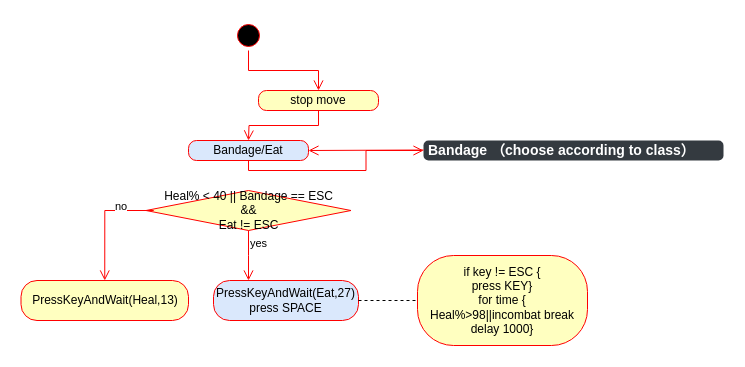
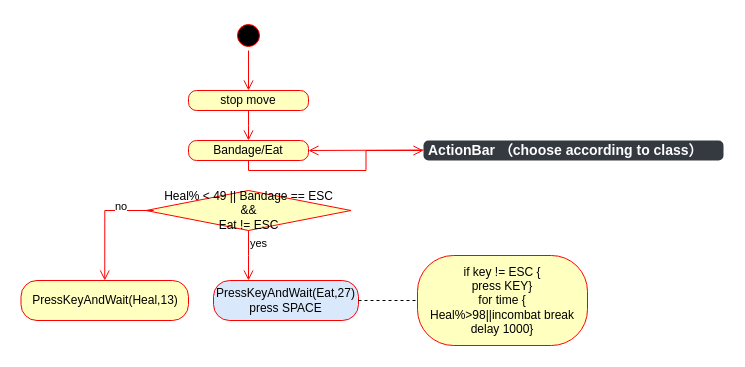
  <mxCell id="0" />
  <mxCell id="1" parent="0" />
- <mxCell id="2" value="Bandage （choose according to class）" style="html=1;shadow=0;dashed=0;shape=mxgraph.bootstrap.rrect;rSize=5;strokeColor=none;strokeWidth=1;fillColor=#343A40;fontColor=#FFFFFF;whiteSpace=wrap;align=left;verticalAlign=middle;spacingLeft=0;fontStyle=1;fontSize=14;spacing=5;" parent="1" vertex="1"><mxGeometry x="423" y="140" width="300" height="20" as="geometry" /></mxCell>
+ <mxCell id="2" value="ActionBar （choose according to class）" style="html=1;shadow=0;dashed=0;shape=mxgraph.bootstrap.rrect;rSize=5;strokeColor=none;strokeWidth=1;fillColor=#343A40;fontColor=#FFFFFF;whiteSpace=wrap;align=left;verticalAlign=middle;spacingLeft=0;fontStyle=1;fontSize=14;spacing=5;" parent="1" vertex="1"><mxGeometry x="423" y="140" width="300" height="20" as="geometry" /></mxCell>
  <mxCell id="3" value="" style="ellipse;html=1;shape=startState;fillColor=#000000;strokeColor=#ff0000;" parent="1" vertex="1"><mxGeometry x="233" y="20" width="30" height="30" as="geometry" /></mxCell>
  <mxCell id="4" value="" style="edgeStyle=orthogonalEdgeStyle;html=1;verticalAlign=bottom;endArrow=open;endSize=8;strokeColor=#ff0000;rounded=0;entryX=0.5;entryY=0;entryDx=0;entryDy=0;" parent="1" source="3" target="5" edge="1"><mxGeometry relative="1" as="geometry"><mxPoint x="248" y="140" as="targetPoint" /></mxGeometry></mxCell>
- <mxCell id="5" value="stop move" style="rounded=1;whiteSpace=wrap;html=1;arcSize=40;fontColor=#000000;fillColor=#ffffc0;strokeColor=#ff0000;" parent="1" vertex="1"><mxGeometry x="258" y="90" width="120" height="20" as="geometry" /></mxCell>
- <mxCell id="6" value="Heal% &amp;lt; 40 || Bandage == ESC&lt;br&gt;&amp;amp;&amp;amp;&lt;br&gt;Eat != ESC" style="rhombus;whiteSpace=wrap;html=1;fillColor=#ffffc0;strokeColor=#ff0000;" parent="1" vertex="1"><mxGeometry x="145.5" y="190" width="205" height="40" as="geometry" /></mxCell>
+ <mxCell id="5" value="stop move" style="rounded=1;whiteSpace=wrap;html=1;arcSize=40;fontColor=#000000;fillColor=#ffffc0;strokeColor=#ff0000;" parent="1" vertex="1"><mxGeometry x="188" y="90" width="120" height="20" as="geometry" /></mxCell>
+ <mxCell id="6" value="Heal% &amp;lt; 49 || Bandage == ESC&lt;br&gt;&amp;amp;&amp;amp;&lt;br&gt;Eat != ESC" style="rhombus;whiteSpace=wrap;html=1;fillColor=#ffffc0;strokeColor=#ff0000;" parent="1" vertex="1"><mxGeometry x="145.5" y="190" width="205" height="40" as="geometry" /></mxCell>
  <mxCell id="7" value="no" style="edgeStyle=orthogonalEdgeStyle;html=1;align=left;verticalAlign=bottom;endArrow=open;endSize=8;strokeColor=#ff0000;rounded=0;entryX=0.5;entryY=0;entryDx=0;entryDy=0;" parent="1" target="11" edge="1"><mxGeometry x="-0.01" y="9" relative="1" as="geometry"><mxPoint x="373" y="410" as="targetPoint" /><mxPoint x="143" y="210" as="sourcePoint" /><Array as="points"><mxPoint x="153" y="210" /><mxPoint x="104" y="210" /></Array><mxPoint as="offset" /></mxGeometry></mxCell>
  <mxCell id="8" value="yes" style="edgeStyle=orthogonalEdgeStyle;html=1;align=left;verticalAlign=top;endArrow=open;endSize=8;strokeColor=#ff0000;rounded=0;" parent="1" source="6" edge="1"><mxGeometry x="-1" relative="1" as="geometry"><mxPoint x="248" y="280" as="targetPoint" /></mxGeometry></mxCell>
  <mxCell id="9" value="PressKeyAndWait(Eat,27)&lt;br&gt;press SPACE" style="rounded=1;whiteSpace=wrap;html=1;arcSize=40;fontColor=#000000;fillColor=#dae8fc;strokeColor=#ff0000;" parent="1" vertex="1"><mxGeometry x="213" y="280" width="145" height="40" as="geometry" /></mxCell>
  <mxCell id="10" value="if key != ESC {&lt;br&gt;press KEY}&lt;br&gt;for time {&lt;br&gt;Heal%&amp;gt;98||incombat break&lt;br&gt;delay 1000}" style="rounded=1;whiteSpace=wrap;html=1;arcSize=40;fontColor=#000000;fillColor=#ffffc0;strokeColor=#ff0000;" parent="1" vertex="1"><mxGeometry x="417" y="255" width="170" height="90" as="geometry" /></mxCell>
  <mxCell id="11" value="PressKeyAndWait(Heal,13)" style="rounded=1;whiteSpace=wrap;html=1;arcSize=40;fontColor=#000000;fillColor=#ffffc0;strokeColor=#ff0000;" parent="1" vertex="1"><mxGeometry x="20.5" y="280" width="167.5" height="40" as="geometry" /></mxCell>
  <mxCell id="12" value="" style="endArrow=none;dashed=1;html=1;rounded=0;fontColor=#FF0000;exitX=1;exitY=0.5;exitDx=0;exitDy=0;entryX=0;entryY=0.5;entryDx=0;entryDy=0;" parent="1" source="9" target="10" edge="1"><mxGeometry width="50" height="50" relative="1" as="geometry"><mxPoint x="186.75" y="517.5" as="sourcePoint" /><mxPoint x="473" y="455" as="targetPoint" /></mxGeometry></mxCell>
  <mxCell id="13" value="" style="edgeStyle=orthogonalEdgeStyle;html=1;verticalAlign=bottom;endArrow=open;endSize=8;strokeColor=#ff0000;rounded=0;exitX=0.5;exitY=1;exitDx=0;exitDy=0;" parent="1" source="15" target="2" edge="1"><mxGeometry relative="1" as="geometry"><mxPoint x="258" y="360" as="targetPoint" /><mxPoint x="258" y="330" as="sourcePoint" /></mxGeometry></mxCell>
  <mxCell id="14" value="" style="edgeStyle=orthogonalEdgeStyle;html=1;verticalAlign=bottom;endArrow=open;endSize=8;strokeColor=#ff0000;rounded=0;entryX=1;entryY=0.5;entryDx=0;entryDy=0;" parent="1" target="15" edge="1"><mxGeometry relative="1" as="geometry"><mxPoint x="263" y="149.5" as="targetPoint" /><mxPoint x="423" y="149.5" as="sourcePoint" /></mxGeometry></mxCell>
- <mxCell id="15" value="Bandage/Eat" style="rounded=1;whiteSpace=wrap;html=1;arcSize=40;fontColor=#000000;fillColor=#dae8fc;strokeColor=#ff0000;" parent="1" vertex="1"><mxGeometry x="188" y="140" width="120" height="20" as="geometry" /></mxCell>
+ <mxCell id="15" value="Bandage/Eat" style="rounded=1;whiteSpace=wrap;html=1;arcSize=40;fontColor=#000000;fillColor=#ffffc0;strokeColor=#ff0000;" parent="1" vertex="1"><mxGeometry x="188" y="140" width="120" height="20" as="geometry" /></mxCell>
  <mxCell id="16" value="" style="edgeStyle=orthogonalEdgeStyle;html=1;verticalAlign=bottom;endArrow=open;endSize=8;strokeColor=#ff0000;rounded=0;exitX=0.5;exitY=1;exitDx=0;exitDy=0;" parent="1" source="5" edge="1"><mxGeometry relative="1" as="geometry"><mxPoint x="248" y="140" as="targetPoint" /><mxPoint x="258" y="170" as="sourcePoint" /></mxGeometry></mxCell>
